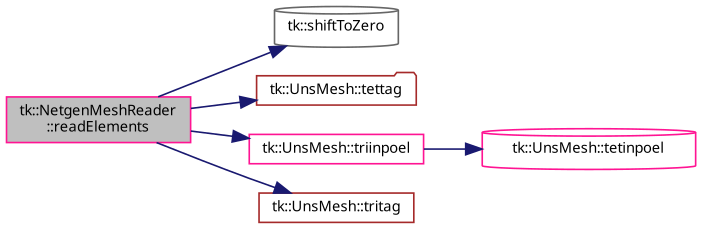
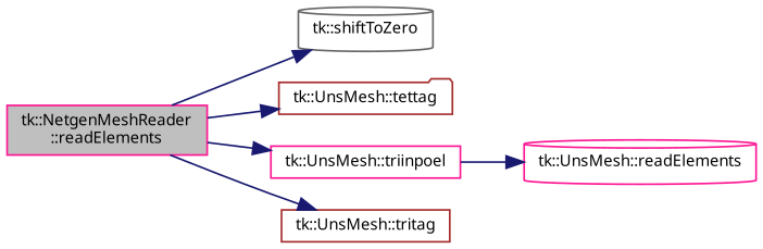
  digraph {
    rankdir=LR
    node [color=deeppink fontname="sans-serif" fontsize=9 shape=box]
    edge [color=midnightblue fontname="sans-serif" fontsize=9 labelfontname="sans-serif" labelfontsize=9 style=solid]
    n1 [fillcolor=grey75 fontcolor=black height=0.2 label="tk::NetgenMeshReader\l::readElements" style=filled width=0.4]
    n2 [color=gray40 height=0.2 label="tk::shiftToZero" shape=cylinder width=0.4]
    n3 [color=brown height=0.2 label="tk::UnsMesh::tettag" shape=folder width=0.4]
    n4 [height=0.2 label="tk::UnsMesh::triinpoel" width=0.4]
    n5 [color=brown height=0.2 label="tk::UnsMesh::tritag" width=0.4]
-   n6 [height=0.2 label="tk::UnsMesh::tetinpoel" shape=cylinder width=0.4]
+   n6 [height=0.2 label="tk::UnsMesh::readElements" shape=cylinder width=0.4]
    n1 -> n2
    n1 -> n3
    n1 -> n4
    n1 -> n5
    n4 -> n6
  }
